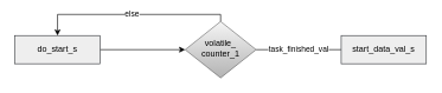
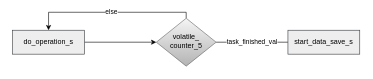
  <mxCell id="0" />
  <mxCell id="1" parent="0" />
  <mxCell id="2" style="edgeStyle=orthogonalEdgeStyle;rounded=0;orthogonalLoop=1;jettySize=auto;html=1;exitX=1;exitY=0.5;exitDx=0;exitDy=0;entryX=0;entryY=0.5;entryDx=0;entryDy=0;" edge="1" parent="1" source="3" target="6"><mxGeometry relative="1" as="geometry" /></mxCell>
- <mxCell id="3" value="do_start_s" style="rounded=0;whiteSpace=wrap;html=1;fontSize=12;glass=0;strokeWidth=1;shadow=0;fillColor=#eeeeee;strokeColor=#36393d;" vertex="1" parent="1"><mxGeometry x="20" y="50" width="120" height="40" as="geometry" /></mxCell>
+ <mxCell id="3" value="do_operation_s" style="rounded=0;whiteSpace=wrap;html=1;fontSize=12;glass=0;strokeWidth=1;shadow=0;fillColor=#eeeeee;strokeColor=#36393d;" vertex="1" parent="1"><mxGeometry x="20" y="50" width="120" height="40" as="geometry" /></mxCell>
  <mxCell id="4" value="else" style="edgeStyle=orthogonalEdgeStyle;rounded=0;orthogonalLoop=1;jettySize=auto;html=1;exitX=0.5;exitY=0;exitDx=0;exitDy=0;entryX=0.5;entryY=0;entryDx=0;entryDy=0;" edge="1" parent="1" source="6" target="3"><mxGeometry relative="1" as="geometry"><Array as="points"><mxPoint x="310" y="20" /><mxPoint x="80" y="20" /></Array></mxGeometry></mxCell>
  <mxCell id="5" value="task_finished_val" style="edgeStyle=orthogonalEdgeStyle;rounded=0;orthogonalLoop=1;jettySize=auto;html=1;exitX=1;exitY=0.5;exitDx=0;exitDy=0;entryX=0;entryY=0.5;entryDx=0;entryDy=0;endArrow=none;" edge="1" parent="1" source="6" target="7"><mxGeometry relative="1" as="geometry" /></mxCell>
- <mxCell id="6" value="volatile_&lt;br&gt;counter_1" style="rhombus;whiteSpace=wrap;html=1;shadow=0;fontFamily=Helvetica;fontSize=12;align=center;strokeWidth=1;spacing=6;spacingTop=-4;fillColor=#f5f5f5;strokeColor=#666666;gradientColor=#b3b3b3;" vertex="1" parent="1"><mxGeometry x="260" y="30" width="100" height="80" as="geometry" /></mxCell>
- <mxCell id="7" value="start_data_val_s" style="rounded=0;whiteSpace=wrap;html=1;fontSize=12;glass=0;strokeWidth=1;shadow=0;fillColor=#eeeeee;strokeColor=#36393d;" vertex="1" parent="1"><mxGeometry x="480" y="50" width="120" height="40" as="geometry" /></mxCell>
+ <mxCell id="6" value="volatile_&lt;br&gt;counter_5" style="rhombus;whiteSpace=wrap;html=1;shadow=0;fontFamily=Helvetica;fontSize=12;align=center;strokeWidth=1;spacing=6;spacingTop=-4;fillColor=#f5f5f5;strokeColor=#666666;gradientColor=#b3b3b3;" vertex="1" parent="1"><mxGeometry x="260" y="30" width="100" height="80" as="geometry" /></mxCell>
+ <mxCell id="7" value="start_data_save_s" style="rounded=0;whiteSpace=wrap;html=1;fontSize=12;glass=0;strokeWidth=1;shadow=0;fillColor=#eeeeee;strokeColor=#36393d;" vertex="1" parent="1"><mxGeometry x="480" y="50" width="120" height="40" as="geometry" /></mxCell>
